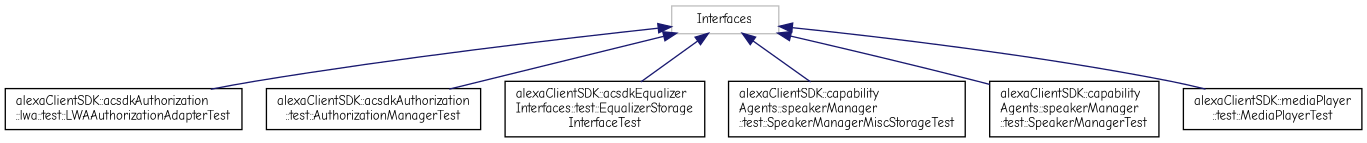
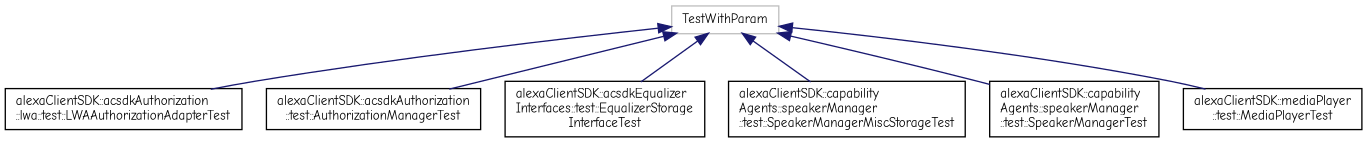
  digraph {
    rankdir=TB
    fontname="Comic Neue"
    node [color=black fillcolor=white fontname="Comic Neue" fontsize=10 shape=record style=filled]
    edge [color=midnightblue dir=back fontname="Comic Neue" fontsize=10 labelfontname=Helvetica labelfontsize=10 style=solid]
-   n1 [color=grey75 height=0.2 label=Interfaces width=0.4]
+   n1 [color=grey75 height=0.2 label=TestWithParam width=0.4]
    n2 [height=0.2 label="alexaClientSDK::acsdkAuthorization\l::lwa::test::LWAAuthorizationAdapterTest" width=0.4]
    n3 [height=0.2 label="alexaClientSDK::acsdkAuthorization\l::test::AuthorizationManagerTest" width=0.4]
    n4 [height=0.2 label="alexaClientSDK::acsdkEqualizer\lInterfaces::test::EqualizerStorage\lInterfaceTest" width=0.4]
    n5 [height=0.2 label="alexaClientSDK::capability\lAgents::speakerManager\l::test::SpeakerManagerMiscStorageTest" width=0.4]
    n6 [height=0.2 label="alexaClientSDK::capability\lAgents::speakerManager\l::test::SpeakerManagerTest" width=0.4]
    n7 [height=0.2 label="alexaClientSDK::mediaPlayer\l::test::MediaPlayerTest" width=0.4]
    n1 -> n2
    n1 -> n3
    n1 -> n4
    n1 -> n5
    n1 -> n6
    n1 -> n7
  }
